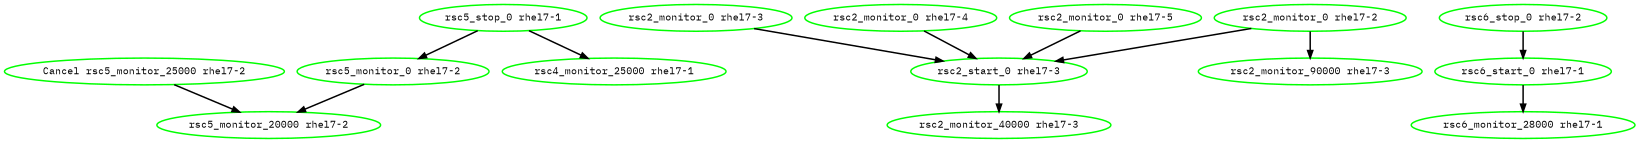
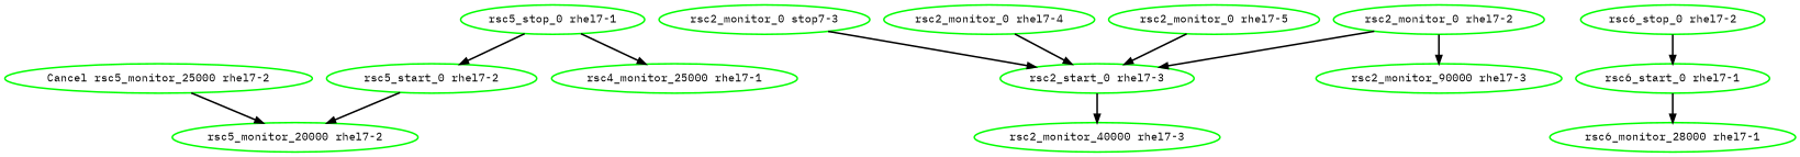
  digraph {
    fontname="IBM Plex Mono"
    node [color=green fontcolor=black fontname="IBM Plex Mono" style=bold]
    edge [fontname="IBM Plex Mono" style=bold]
    "Cancel rsc5_monitor_25000 rhel7-2"
    "rsc5_monitor_20000 rhel7-2"
-   "rsc5_start_0 rhel7-2" [label="rsc5_monitor_0 rhel7-2"]
+   "rsc5_start_0 rhel7-2"
    "rsc2_start_0 rhel7-3"
    "rsc2_monitor_40000 rhel7-3"
    "rsc2_monitor_0 rhel7-2"
    "rsc2_monitor_90000 rhel7-3"
-   "rsc2_monitor_0 rhel7-3"
+   "rsc2_monitor_0 rhel7-3" [label="rsc2_monitor_0 stop7-3"]
    "rsc2_monitor_0 rhel7-4"
    "rsc2_monitor_0 rhel7-5"
    n11 [label="rsc4_monitor_25000 rhel7-1"]
    "rsc5_stop_0 rhel7-1"
    "rsc6_start_0 rhel7-1"
    "rsc6_monitor_28000 rhel7-1"
    "rsc6_stop_0 rhel7-2"
    "Cancel rsc5_monitor_25000 rhel7-2" -> "rsc5_monitor_20000 rhel7-2"
    "rsc5_start_0 rhel7-2" -> "rsc5_monitor_20000 rhel7-2"
    "rsc2_start_0 rhel7-3" -> "rsc2_monitor_40000 rhel7-3"
    "rsc2_monitor_0 rhel7-2" -> "rsc2_start_0 rhel7-3"
    "rsc2_monitor_0 rhel7-2" -> "rsc2_monitor_90000 rhel7-3"
    "rsc2_monitor_0 rhel7-3" -> "rsc2_start_0 rhel7-3"
    "rsc2_monitor_0 rhel7-4" -> "rsc2_start_0 rhel7-3"
    "rsc2_monitor_0 rhel7-5" -> "rsc2_start_0 rhel7-3"
    "rsc5_stop_0 rhel7-1" -> "rsc5_start_0 rhel7-2"
    "rsc5_stop_0 rhel7-1" -> n11
    "rsc6_start_0 rhel7-1" -> "rsc6_monitor_28000 rhel7-1"
    "rsc6_stop_0 rhel7-2" -> "rsc6_start_0 rhel7-1"
  }
